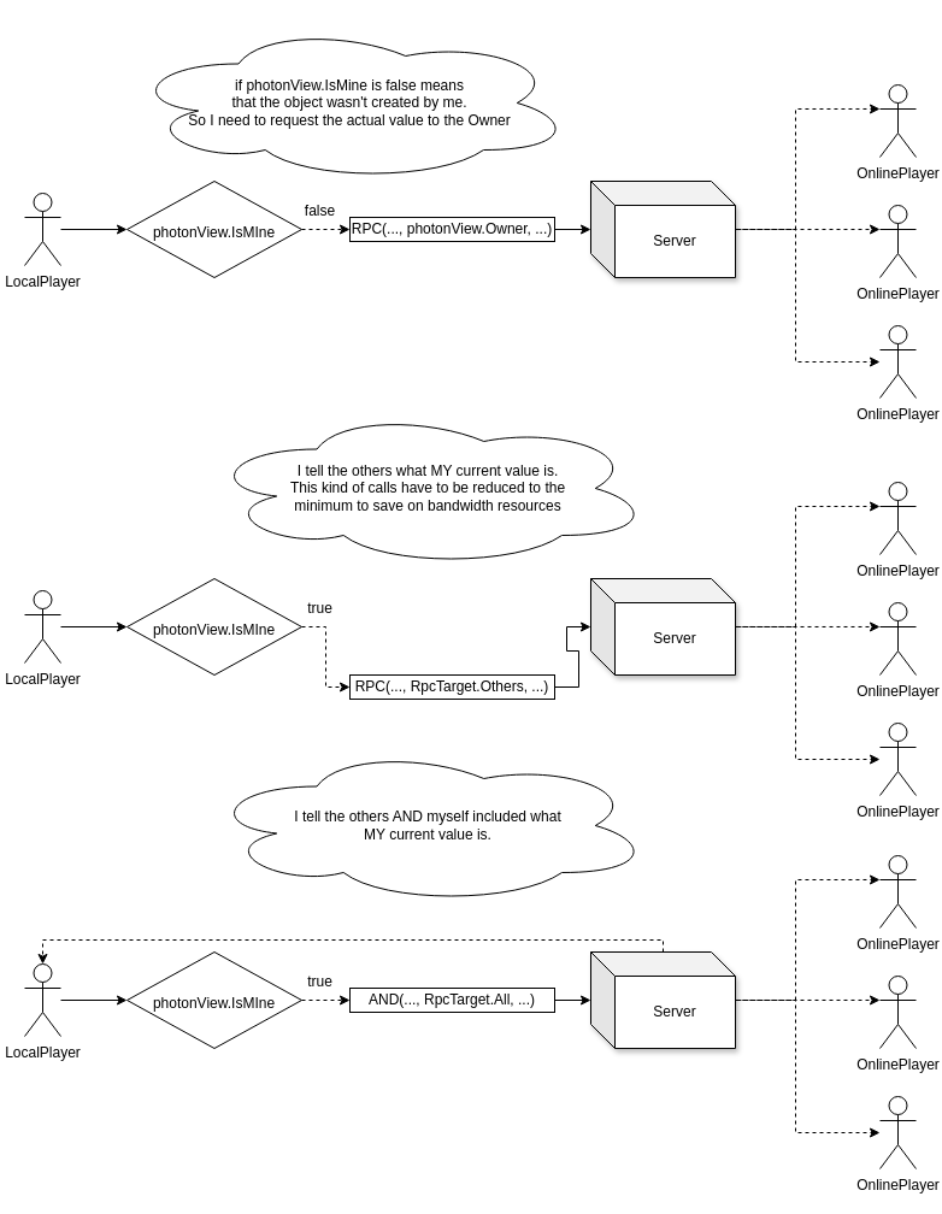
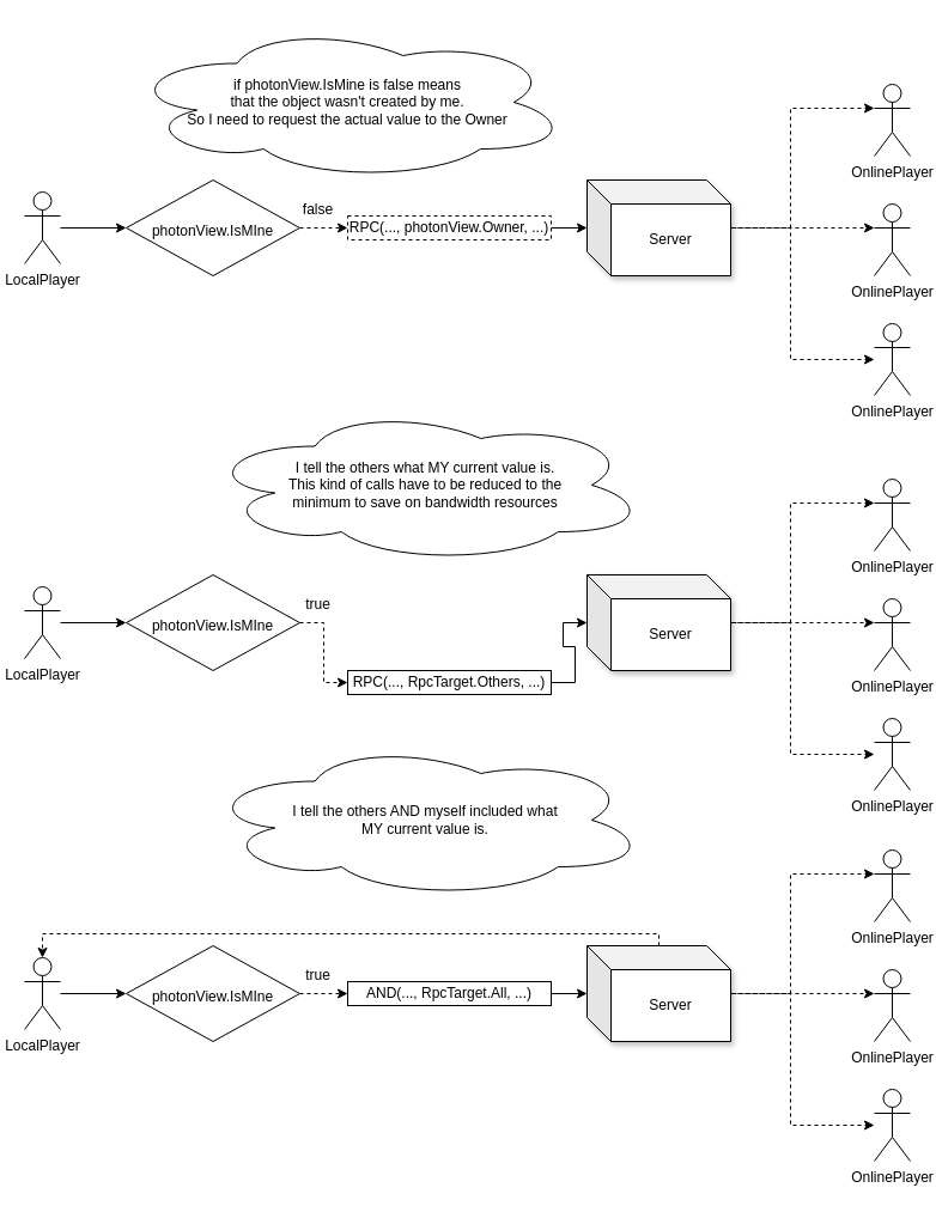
  <mxCell id="0" />
  <mxCell id="1" parent="0" />
  <mxCell id="2" value="" style="edgeStyle=orthogonalEdgeStyle;rounded=0;orthogonalLoop=1;jettySize=auto;html=1;" edge="1" parent="1" source="3" target="11"><mxGeometry relative="1" as="geometry" /></mxCell>
  <mxCell id="3" value="&lt;div&gt;LocalPlayer&lt;/div&gt;&lt;div&gt;&lt;br&gt;&lt;/div&gt;" style="shape=umlActor;verticalLabelPosition=bottom;verticalAlign=top;html=1;outlineConnect=0;" vertex="1" parent="1"><mxGeometry x="20" y="160" width="30" height="60" as="geometry" /></mxCell>
  <mxCell id="4" value="&lt;div&gt;OnlinePlayer&lt;/div&gt;&lt;div&gt;&lt;br&gt;&lt;/div&gt;" style="shape=umlActor;verticalLabelPosition=bottom;verticalAlign=top;html=1;outlineConnect=0;" vertex="1" parent="1"><mxGeometry x="730" y="70" width="30" height="60" as="geometry" /></mxCell>
  <mxCell id="5" style="edgeStyle=orthogonalEdgeStyle;rounded=0;orthogonalLoop=1;jettySize=auto;html=1;dashed=1;exitX=0;exitY=0;exitDx=120;exitDy=50;exitPerimeter=0;" edge="1" parent="1" target="8" source="13"><mxGeometry relative="1" as="geometry"><Array as="points"><mxPoint x="600" y="190" /><mxPoint x="660" y="190" /><mxPoint x="660" y="300" /></Array><mxPoint x="440" y="190" as="sourcePoint" /></mxGeometry></mxCell>
  <mxCell id="6" style="edgeStyle=orthogonalEdgeStyle;rounded=0;orthogonalLoop=1;jettySize=auto;html=1;entryX=0;entryY=0.333;entryDx=0;entryDy=0;entryPerimeter=0;dashed=1;startArrow=none;exitX=0.992;exitY=0.513;exitDx=0;exitDy=0;exitPerimeter=0;" edge="1" parent="1" target="4" source="13"><mxGeometry relative="1" as="geometry"><Array as="points"><mxPoint x="599" y="190" /><mxPoint x="660" y="190" /><mxPoint x="660" y="90" /></Array><mxPoint x="440" y="190" as="sourcePoint" /></mxGeometry></mxCell>
  <mxCell id="7" value="&lt;div&gt;OnlinePlayer&lt;/div&gt;&lt;div&gt;&lt;br&gt;&lt;/div&gt;" style="shape=umlActor;verticalLabelPosition=bottom;verticalAlign=top;html=1;outlineConnect=0;" vertex="1" parent="1"><mxGeometry x="730" y="170" width="30" height="60" as="geometry" /></mxCell>
  <mxCell id="8" value="&lt;div&gt;OnlinePlayer&lt;/div&gt;&lt;div&gt;&lt;br&gt;&lt;/div&gt;" style="shape=umlActor;verticalLabelPosition=bottom;verticalAlign=top;html=1;outlineConnect=0;" vertex="1" parent="1"><mxGeometry x="730" y="270" width="30" height="60" as="geometry" /></mxCell>
  <mxCell id="9" value="" style="edgeStyle=orthogonalEdgeStyle;rounded=0;orthogonalLoop=1;jettySize=auto;html=1;startArrow=none;" edge="1" parent="1" source="14" target="13"><mxGeometry relative="1" as="geometry" /></mxCell>
  <mxCell id="10" value="" style="edgeStyle=orthogonalEdgeStyle;rounded=0;orthogonalLoop=1;jettySize=auto;html=1;dashed=1;" edge="1" parent="1" source="11" target="14"><mxGeometry relative="1" as="geometry" /></mxCell>
  <mxCell id="11" value="&lt;div align=&quot;center&quot;&gt;&lt;br&gt;&lt;/div&gt;&lt;div align=&quot;center&quot;&gt;&lt;br&gt;&lt;/div&gt;&lt;div align=&quot;center&quot;&gt;photonView.IsMIne&lt;/div&gt;" style="rhombus;whiteSpace=wrap;html=1;verticalAlign=top;align=center;" vertex="1" parent="1"><mxGeometry x="105" y="150" width="145" height="80" as="geometry" /></mxCell>
  <mxCell id="12" style="edgeStyle=orthogonalEdgeStyle;rounded=0;orthogonalLoop=1;jettySize=auto;html=1;entryX=0;entryY=0.333;entryDx=0;entryDy=0;entryPerimeter=0;dashed=1;" edge="1" parent="1" source="13" target="7"><mxGeometry relative="1" as="geometry" /></mxCell>
  <mxCell id="13" value="Server" style="shape=cube;whiteSpace=wrap;html=1;boundedLbl=1;backgroundOutline=1;darkOpacity=0.05;darkOpacity2=0.1;shadow=1;gradientColor=none;" vertex="1" parent="1"><mxGeometry x="490" y="150" width="120" height="80" as="geometry" /></mxCell>
- <mxCell id="14" value="RPC(..., photonView.Owner, ...)" style="rounded=0;whiteSpace=wrap;html=1;" vertex="1" parent="1"><mxGeometry x="290" y="180" width="170" height="20" as="geometry" /></mxCell>
+ <mxCell id="14" value="RPC(..., photonView.Owner, ...)" style="rounded=0;whiteSpace=wrap;html=1;dashed=1;" vertex="1" parent="1"><mxGeometry x="290" y="180" width="170" height="20" as="geometry" /></mxCell>
  <mxCell id="15" value="false" style="text;html=1;align=center;verticalAlign=middle;resizable=0;points=[];autosize=1;strokeColor=none;fillColor=none;" vertex="1" parent="1"><mxGeometry x="240" y="160" width="50" height="30" as="geometry" /></mxCell>
  <mxCell id="16" value="&lt;div align=&quot;center&quot;&gt;if photonView.IsMine is false means &lt;br&gt;&lt;/div&gt;&lt;div align=&quot;center&quot;&gt;that the object wasn't created by me.&lt;/div&gt;&lt;div align=&quot;center&quot;&gt;So I need to request the actual value to the Owner&lt;br&gt;&lt;/div&gt;" style="ellipse;shape=cloud;whiteSpace=wrap;html=1;align=center;" vertex="1" parent="1"><mxGeometry x="105" y="20" width="370" height="130" as="geometry" /></mxCell>
  <mxCell id="17" value="" style="edgeStyle=orthogonalEdgeStyle;rounded=0;orthogonalLoop=1;jettySize=auto;html=1;" edge="1" parent="1" source="18" target="26"><mxGeometry relative="1" as="geometry" /></mxCell>
  <mxCell id="18" value="&lt;div&gt;LocalPlayer&lt;/div&gt;&lt;div&gt;&lt;br&gt;&lt;/div&gt;" style="shape=umlActor;verticalLabelPosition=bottom;verticalAlign=top;html=1;outlineConnect=0;" vertex="1" parent="1"><mxGeometry x="20" y="490" width="30" height="60" as="geometry" /></mxCell>
  <mxCell id="19" value="&lt;div&gt;OnlinePlayer&lt;/div&gt;&lt;div&gt;&lt;br&gt;&lt;/div&gt;" style="shape=umlActor;verticalLabelPosition=bottom;verticalAlign=top;html=1;outlineConnect=0;" vertex="1" parent="1"><mxGeometry x="730" y="400" width="30" height="60" as="geometry" /></mxCell>
  <mxCell id="20" style="edgeStyle=orthogonalEdgeStyle;rounded=0;orthogonalLoop=1;jettySize=auto;html=1;dashed=1;exitX=0;exitY=0;exitDx=120;exitDy=50;exitPerimeter=0;" edge="1" parent="1" source="28" target="23"><mxGeometry relative="1" as="geometry"><Array as="points"><mxPoint x="600" y="520" /><mxPoint x="660" y="520" /><mxPoint x="660" y="630" /></Array><mxPoint x="440" y="520" as="sourcePoint" /></mxGeometry></mxCell>
  <mxCell id="21" style="edgeStyle=orthogonalEdgeStyle;rounded=0;orthogonalLoop=1;jettySize=auto;html=1;entryX=0;entryY=0.333;entryDx=0;entryDy=0;entryPerimeter=0;dashed=1;startArrow=none;exitX=0.992;exitY=0.513;exitDx=0;exitDy=0;exitPerimeter=0;" edge="1" parent="1" source="28" target="19"><mxGeometry relative="1" as="geometry"><Array as="points"><mxPoint x="599" y="520" /><mxPoint x="660" y="520" /><mxPoint x="660" y="420" /></Array><mxPoint x="440" y="520" as="sourcePoint" /></mxGeometry></mxCell>
  <mxCell id="22" value="&lt;div&gt;OnlinePlayer&lt;/div&gt;&lt;div&gt;&lt;br&gt;&lt;/div&gt;" style="shape=umlActor;verticalLabelPosition=bottom;verticalAlign=top;html=1;outlineConnect=0;" vertex="1" parent="1"><mxGeometry x="730" y="500" width="30" height="60" as="geometry" /></mxCell>
  <mxCell id="23" value="&lt;div&gt;OnlinePlayer&lt;/div&gt;&lt;div&gt;&lt;br&gt;&lt;/div&gt;" style="shape=umlActor;verticalLabelPosition=bottom;verticalAlign=top;html=1;outlineConnect=0;" vertex="1" parent="1"><mxGeometry x="730" y="600" width="30" height="60" as="geometry" /></mxCell>
  <mxCell id="24" value="" style="edgeStyle=orthogonalEdgeStyle;rounded=0;orthogonalLoop=1;jettySize=auto;html=1;startArrow=none;" edge="1" parent="1" source="29" target="28"><mxGeometry relative="1" as="geometry" /></mxCell>
  <mxCell id="25" value="" style="edgeStyle=orthogonalEdgeStyle;rounded=0;orthogonalLoop=1;jettySize=auto;html=1;dashed=1;" edge="1" parent="1" source="26" target="29"><mxGeometry relative="1" as="geometry" /></mxCell>
  <mxCell id="26" value="&lt;div align=&quot;center&quot;&gt;&lt;br&gt;&lt;/div&gt;&lt;div align=&quot;center&quot;&gt;&lt;br&gt;&lt;/div&gt;&lt;div align=&quot;center&quot;&gt;photonView.IsMIne&lt;/div&gt;" style="rhombus;whiteSpace=wrap;html=1;verticalAlign=top;align=center;" vertex="1" parent="1"><mxGeometry x="105" y="480" width="145" height="80" as="geometry" /></mxCell>
  <mxCell id="27" style="edgeStyle=orthogonalEdgeStyle;rounded=0;orthogonalLoop=1;jettySize=auto;html=1;entryX=0;entryY=0.333;entryDx=0;entryDy=0;entryPerimeter=0;dashed=1;" edge="1" parent="1" source="28" target="22"><mxGeometry relative="1" as="geometry" /></mxCell>
  <mxCell id="28" value="Server" style="shape=cube;whiteSpace=wrap;html=1;boundedLbl=1;backgroundOutline=1;darkOpacity=0.05;darkOpacity2=0.1;shadow=1;gradientColor=none;" vertex="1" parent="1"><mxGeometry x="490" y="480" width="120" height="80" as="geometry" /></mxCell>
  <mxCell id="29" value="RPC(..., RpcTarget.Others, ...)" style="rounded=0;whiteSpace=wrap;html=1;" vertex="1" parent="1"><mxGeometry x="290" y="560" width="170" height="20" as="geometry" /></mxCell>
  <mxCell id="30" value="true" style="text;html=1;align=center;verticalAlign=middle;resizable=0;points=[];autosize=1;strokeColor=none;fillColor=none;" vertex="1" parent="1"><mxGeometry x="245" y="490" width="40" height="30" as="geometry" /></mxCell>
  <mxCell id="31" value="&lt;div&gt;I tell the others what MY current value is. &lt;br&gt;&lt;/div&gt;&lt;div&gt;This kind of calls have to be reduced to the&lt;/div&gt;&lt;div&gt;minimum to save on bandwidth resources&lt;br&gt;&lt;/div&gt;" style="ellipse;shape=cloud;whiteSpace=wrap;html=1;align=center;" vertex="1" parent="1"><mxGeometry x="170" y="340" width="370" height="130" as="geometry" /></mxCell>
  <mxCell id="32" value="" style="edgeStyle=orthogonalEdgeStyle;rounded=0;orthogonalLoop=1;jettySize=auto;html=1;" edge="1" parent="1" source="33" target="41"><mxGeometry relative="1" as="geometry" /></mxCell>
  <mxCell id="33" value="&lt;div&gt;LocalPlayer&lt;/div&gt;&lt;div&gt;&lt;br&gt;&lt;/div&gt;" style="shape=umlActor;verticalLabelPosition=bottom;verticalAlign=top;html=1;outlineConnect=0;" vertex="1" parent="1"><mxGeometry x="20" y="800" width="30" height="60" as="geometry" /></mxCell>
  <mxCell id="34" value="&lt;div&gt;OnlinePlayer&lt;/div&gt;&lt;div&gt;&lt;br&gt;&lt;/div&gt;" style="shape=umlActor;verticalLabelPosition=bottom;verticalAlign=top;html=1;outlineConnect=0;" vertex="1" parent="1"><mxGeometry x="730" y="710" width="30" height="60" as="geometry" /></mxCell>
  <mxCell id="35" style="edgeStyle=orthogonalEdgeStyle;rounded=0;orthogonalLoop=1;jettySize=auto;html=1;dashed=1;exitX=0;exitY=0;exitDx=120;exitDy=50;exitPerimeter=0;" edge="1" parent="1" source="44" target="38"><mxGeometry relative="1" as="geometry"><Array as="points"><mxPoint x="600" y="830" /><mxPoint x="660" y="830" /><mxPoint x="660" y="940" /></Array><mxPoint x="440" y="830" as="sourcePoint" /></mxGeometry></mxCell>
  <mxCell id="36" style="edgeStyle=orthogonalEdgeStyle;rounded=0;orthogonalLoop=1;jettySize=auto;html=1;entryX=0;entryY=0.333;entryDx=0;entryDy=0;entryPerimeter=0;dashed=1;startArrow=none;exitX=0.992;exitY=0.513;exitDx=0;exitDy=0;exitPerimeter=0;" edge="1" parent="1" source="44" target="34"><mxGeometry relative="1" as="geometry"><Array as="points"><mxPoint x="599" y="830" /><mxPoint x="660" y="830" /><mxPoint x="660" y="730" /></Array><mxPoint x="440" y="830" as="sourcePoint" /></mxGeometry></mxCell>
  <mxCell id="37" value="&lt;div&gt;OnlinePlayer&lt;/div&gt;&lt;div&gt;&lt;br&gt;&lt;/div&gt;" style="shape=umlActor;verticalLabelPosition=bottom;verticalAlign=top;html=1;outlineConnect=0;" vertex="1" parent="1"><mxGeometry x="730" y="810" width="30" height="60" as="geometry" /></mxCell>
  <mxCell id="38" value="&lt;div&gt;OnlinePlayer&lt;/div&gt;&lt;div&gt;&lt;br&gt;&lt;/div&gt;" style="shape=umlActor;verticalLabelPosition=bottom;verticalAlign=top;html=1;outlineConnect=0;" vertex="1" parent="1"><mxGeometry x="730" y="910" width="30" height="60" as="geometry" /></mxCell>
  <mxCell id="39" value="" style="edgeStyle=orthogonalEdgeStyle;rounded=0;orthogonalLoop=1;jettySize=auto;html=1;startArrow=none;" edge="1" parent="1" source="45" target="44"><mxGeometry relative="1" as="geometry" /></mxCell>
  <mxCell id="40" value="" style="edgeStyle=orthogonalEdgeStyle;rounded=0;orthogonalLoop=1;jettySize=auto;html=1;dashed=1;" edge="1" parent="1" source="41" target="45"><mxGeometry relative="1" as="geometry" /></mxCell>
  <mxCell id="41" value="&lt;div align=&quot;center&quot;&gt;&lt;br&gt;&lt;/div&gt;&lt;div align=&quot;center&quot;&gt;&lt;br&gt;&lt;/div&gt;&lt;div align=&quot;center&quot;&gt;photonView.IsMIne&lt;/div&gt;" style="rhombus;whiteSpace=wrap;html=1;verticalAlign=top;align=center;" vertex="1" parent="1"><mxGeometry x="105" y="790" width="145" height="80" as="geometry" /></mxCell>
  <mxCell id="42" style="edgeStyle=orthogonalEdgeStyle;rounded=0;orthogonalLoop=1;jettySize=auto;html=1;entryX=0;entryY=0.333;entryDx=0;entryDy=0;entryPerimeter=0;dashed=1;" edge="1" parent="1" source="44" target="37"><mxGeometry relative="1" as="geometry" /></mxCell>
  <mxCell id="43" style="edgeStyle=orthogonalEdgeStyle;rounded=0;orthogonalLoop=1;jettySize=auto;html=1;entryX=0.5;entryY=0;entryDx=0;entryDy=0;entryPerimeter=0;dashed=1;" edge="1" parent="1" source="44" target="33"><mxGeometry relative="1" as="geometry"><Array as="points"><mxPoint x="550" y="780" /><mxPoint x="35" y="780" /></Array></mxGeometry></mxCell>
  <mxCell id="44" value="Server" style="shape=cube;whiteSpace=wrap;html=1;boundedLbl=1;backgroundOutline=1;darkOpacity=0.05;darkOpacity2=0.1;shadow=1;gradientColor=none;" vertex="1" parent="1"><mxGeometry x="490" y="790" width="120" height="80" as="geometry" /></mxCell>
  <mxCell id="45" value="AND(..., RpcTarget.All, ...)" style="rounded=0;whiteSpace=wrap;html=1;" vertex="1" parent="1"><mxGeometry x="290" y="820" width="170" height="20" as="geometry" /></mxCell>
  <mxCell id="46" value="true" style="text;html=1;align=center;verticalAlign=middle;resizable=0;points=[];autosize=1;strokeColor=none;fillColor=none;" vertex="1" parent="1"><mxGeometry x="245" y="800" width="40" height="30" as="geometry" /></mxCell>
  <mxCell id="47" value="&lt;div&gt;I tell the others AND myself included what &lt;br&gt;&lt;/div&gt;&lt;div&gt;MY current value is.&lt;br&gt;&lt;/div&gt;" style="ellipse;shape=cloud;whiteSpace=wrap;html=1;align=center;" vertex="1" parent="1"><mxGeometry x="170" y="620" width="370" height="130" as="geometry" /></mxCell>
